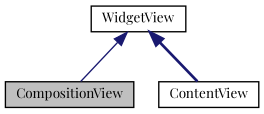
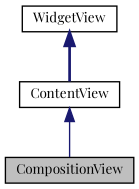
  digraph {
    fontname="Playfair Display"
    node [color=black fillcolor=white fontname="Playfair Display" fontsize=10 shape=record style=filled]
    edge [color=midnightblue dir=back fontname="Playfair Display" fontsize=10 labelfontname=Helvetica labelfontsize=10]
    n1 [fillcolor=grey75 fontcolor=black height=0.2 label=CompositionView width=0.4]
    n2 [height=0.2 label=WidgetView width=0.4]
    n3 [height=0.2 label=ContentView width=0.4]
-   n2 -> n1 [style=solid]
+   n3 -> n1 [style=solid]
    n2 -> n3 [style=bold]
  }
